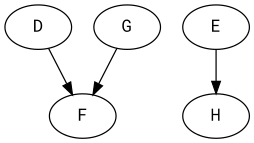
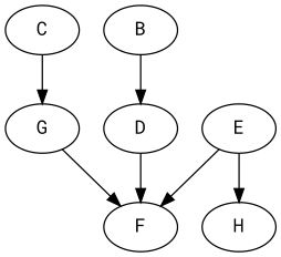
  strict digraph {
    fontname="Roboto Mono"
    node [fontname="Roboto Mono"]
    edge [fontname="Roboto Mono"]
    D
    F
    E
    H
    G
+   C
+   B
    D -> F
+   E -> F
    E -> H
    G -> F
+   C -> G
+   B -> D
  }
